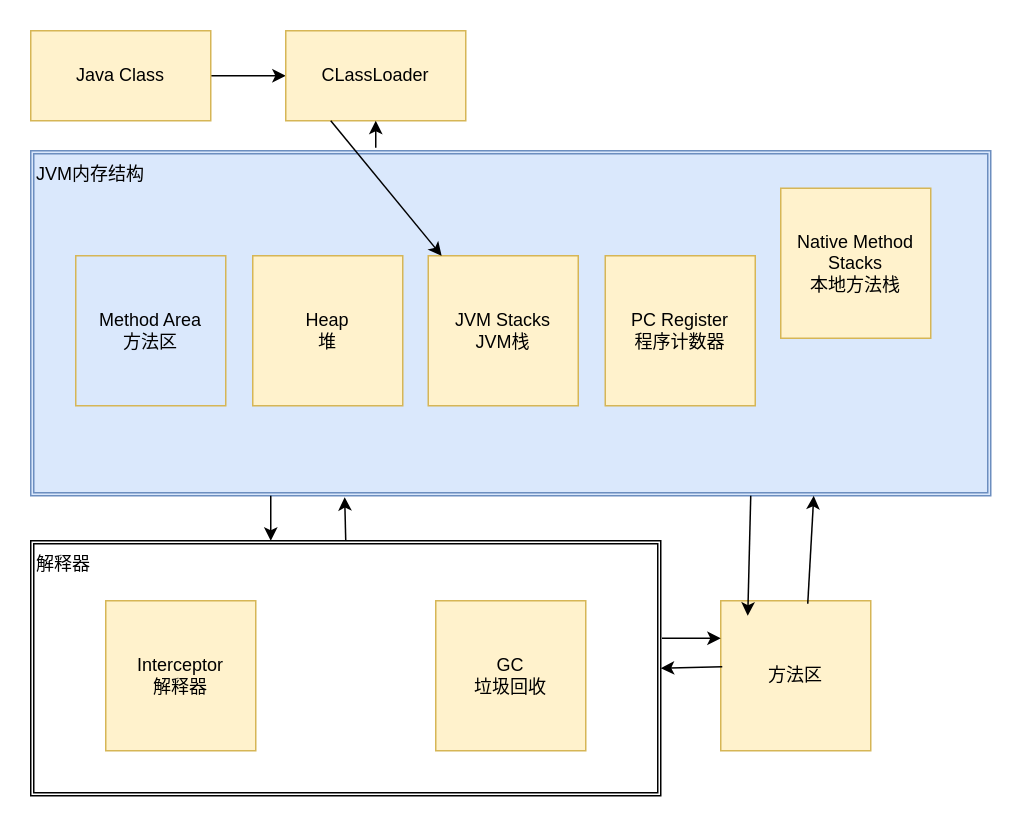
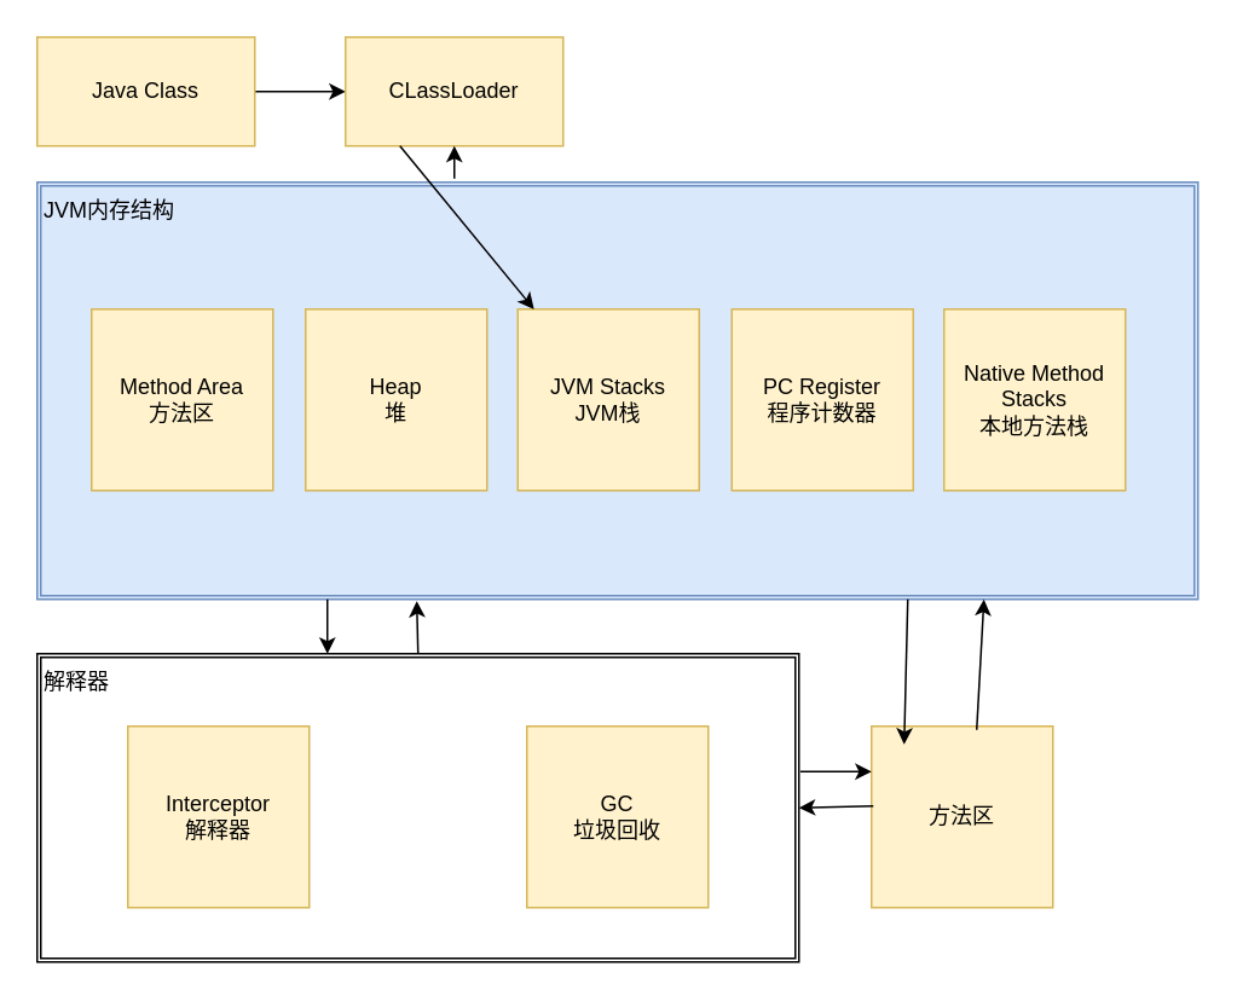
  <mxCell id="0" />
  <mxCell id="1" parent="0" />
  <mxCell id="2" value="JVM内存结构" style="shape=ext;double=1;rounded=0;whiteSpace=wrap;html=1;align=left;horizontal=1;labelPosition=center;verticalLabelPosition=middle;verticalAlign=top;fillColor=#dae8fc;strokeColor=#6c8ebf;" parent="1" vertex="1"><mxGeometry x="20" y="100" width="640" height="230" as="geometry" /></mxCell>
- <mxCell id="3" value="Method Area&lt;br&gt;方法区" style="whiteSpace=wrap;html=1;aspect=fixed;align=center;verticalAlign=middle;fillColor=#dae8fc;strokeColor=#d6b656;direction=south;" parent="1" vertex="1"><mxGeometry x="50" y="170" width="100" height="100" as="geometry" /></mxCell>
+ <mxCell id="3" value="Method Area&lt;br&gt;方法区" style="whiteSpace=wrap;html=1;aspect=fixed;align=center;verticalAlign=middle;fillColor=#fff2cc;strokeColor=#d6b656;direction=south;" parent="1" vertex="1"><mxGeometry x="50" y="170" width="100" height="100" as="geometry" /></mxCell>
  <mxCell id="4" value="Heap&lt;br&gt;堆" style="whiteSpace=wrap;html=1;aspect=fixed;align=center;verticalAlign=middle;fillColor=#fff2cc;strokeColor=#d6b656;" parent="1" vertex="1"><mxGeometry x="168" y="170" width="100" height="100" as="geometry" /></mxCell>
  <mxCell id="5" value="JVM Stacks&lt;br&gt;JVM栈" style="whiteSpace=wrap;html=1;aspect=fixed;align=center;verticalAlign=middle;fillColor=#fff2cc;strokeColor=#d6b656;" vertex="1" parent="1"><mxGeometry x="285" y="170" width="100" height="100" as="geometry" /></mxCell>
  <mxCell id="6" value="PC Register&lt;br&gt;程序计数器" style="whiteSpace=wrap;html=1;aspect=fixed;align=center;verticalAlign=middle;fillColor=#fff2cc;strokeColor=#d6b656;" vertex="1" parent="1"><mxGeometry x="403" y="170" width="100" height="100" as="geometry" /></mxCell>
- <mxCell id="7" value="Native Method Stacks&lt;br&gt;本地方法栈" style="whiteSpace=wrap;html=1;aspect=fixed;align=center;verticalAlign=middle;fillColor=#fff2cc;strokeColor=#d6b656;" vertex="1" parent="1"><mxGeometry x="520" y="125" width="100" height="100" as="geometry" /></mxCell>
+ <mxCell id="7" value="Native Method Stacks&lt;br&gt;本地方法栈" style="whiteSpace=wrap;html=1;aspect=fixed;align=center;verticalAlign=middle;fillColor=#fff2cc;strokeColor=#d6b656;" vertex="1" parent="1"><mxGeometry x="520" y="170" width="100" height="100" as="geometry" /></mxCell>
  <mxCell id="8" value="" style="edgeStyle=orthogonalEdgeStyle;rounded=0;orthogonalLoop=1;jettySize=auto;html=1;" edge="1" parent="1" source="9" target="10"><mxGeometry relative="1" as="geometry" /></mxCell>
  <mxCell id="9" value="Java Class" style="rounded=0;whiteSpace=wrap;html=1;fillColor=#fff2cc;strokeColor=#d6b656;" vertex="1" parent="1"><mxGeometry x="20" y="20" width="120" height="60" as="geometry" /></mxCell>
  <mxCell id="10" value="CLassLoader" style="rounded=0;whiteSpace=wrap;html=1;fillColor=#fff2cc;strokeColor=#d6b656;" vertex="1" parent="1"><mxGeometry x="190" y="20" width="120" height="60" as="geometry" /></mxCell>
  <mxCell id="11" value="" style="endArrow=classic;html=1;exitX=0.25;exitY=1;exitDx=0;exitDy=0;" edge="1" parent="1" source="10" target="5"><mxGeometry width="50" height="50" relative="1" as="geometry"><mxPoint x="310" y="390" as="sourcePoint" /><mxPoint x="360" y="340" as="targetPoint" /></mxGeometry></mxCell>
  <mxCell id="12" value="" style="endArrow=classic;html=1;entryX=0.5;entryY=1;entryDx=0;entryDy=0;" edge="1" parent="1" target="10"><mxGeometry width="50" height="50" relative="1" as="geometry"><mxPoint x="250" y="98" as="sourcePoint" /><mxPoint x="230.32" y="110" as="targetPoint" /></mxGeometry></mxCell>
  <mxCell id="13" value="解释器" style="shape=ext;double=1;rounded=0;whiteSpace=wrap;html=1;align=left;horizontal=1;labelPosition=center;verticalLabelPosition=middle;verticalAlign=top;" vertex="1" parent="1"><mxGeometry x="20" y="360" width="420" height="170" as="geometry" /></mxCell>
  <mxCell id="14" value="Interceptor&lt;br&gt;解释器" style="whiteSpace=wrap;html=1;aspect=fixed;align=center;verticalAlign=middle;fillColor=#fff2cc;strokeColor=#d6b656;direction=south;" vertex="1" parent="1"><mxGeometry x="70" y="400" width="100" height="100" as="geometry" /></mxCell>
  <mxCell id="15" value="GC&lt;br&gt;垃圾回收" style="whiteSpace=wrap;html=1;aspect=fixed;align=center;verticalAlign=middle;fillColor=#fff2cc;strokeColor=#d6b656;direction=south;" vertex="1" parent="1"><mxGeometry x="290" y="400" width="100" height="100" as="geometry" /></mxCell>
  <mxCell id="16" value="方法区" style="whiteSpace=wrap;html=1;aspect=fixed;align=center;verticalAlign=middle;fillColor=#fff2cc;strokeColor=#d6b656;direction=south;" vertex="1" parent="1"><mxGeometry x="480" y="400" width="100" height="100" as="geometry" /></mxCell>
  <mxCell id="17" value="" style="endArrow=classic;html=1;exitX=0.25;exitY=1;exitDx=0;exitDy=0;entryX=0.381;entryY=0;entryDx=0;entryDy=0;entryPerimeter=0;" edge="1" parent="1" source="2" target="13"><mxGeometry width="50" height="50" relative="1" as="geometry"><mxPoint x="-50" y="370" as="sourcePoint" /><mxPoint x="0" y="320" as="targetPoint" /></mxGeometry></mxCell>
  <mxCell id="18" value="" style="endArrow=classic;html=1;exitX=0.5;exitY=0;exitDx=0;exitDy=0;entryX=0.327;entryY=1.004;entryDx=0;entryDy=0;entryPerimeter=0;" edge="1" parent="1" source="13" target="2"><mxGeometry width="50" height="50" relative="1" as="geometry"><mxPoint x="190.02" y="370" as="sourcePoint" /><mxPoint x="190" y="340" as="targetPoint" /></mxGeometry></mxCell>
  <mxCell id="19" value="" style="endArrow=classic;html=1;exitX=1.002;exitY=0.382;exitDx=0;exitDy=0;exitPerimeter=0;entryX=0.25;entryY=1;entryDx=0;entryDy=0;" edge="1" parent="1" source="13" target="16"><mxGeometry width="50" height="50" relative="1" as="geometry"><mxPoint x="470" y="400" as="sourcePoint" /><mxPoint x="520" y="350" as="targetPoint" /></mxGeometry></mxCell>
  <mxCell id="20" value="" style="endArrow=classic;html=1;exitX=0.44;exitY=0.99;exitDx=0;exitDy=0;exitPerimeter=0;entryX=1;entryY=0.5;entryDx=0;entryDy=0;" edge="1" parent="1" source="16" target="13"><mxGeometry width="50" height="50" relative="1" as="geometry"><mxPoint x="490" y="435" as="sourcePoint" /><mxPoint x="450.84" y="434.94" as="targetPoint" /></mxGeometry></mxCell>
  <mxCell id="21" value="" style="endArrow=classic;html=1;exitX=0.02;exitY=0.42;exitDx=0;exitDy=0;exitPerimeter=0;" edge="1" parent="1" source="16"><mxGeometry width="50" height="50" relative="1" as="geometry"><mxPoint x="490" y="435" as="sourcePoint" /><mxPoint x="542" y="330" as="targetPoint" /></mxGeometry></mxCell>
  <mxCell id="22" value="" style="endArrow=classic;html=1;exitX=0.75;exitY=1;exitDx=0;exitDy=0;" edge="1" parent="1" source="2"><mxGeometry width="50" height="50" relative="1" as="geometry"><mxPoint x="450.84" y="434.94" as="sourcePoint" /><mxPoint x="498" y="410" as="targetPoint" /></mxGeometry></mxCell>
